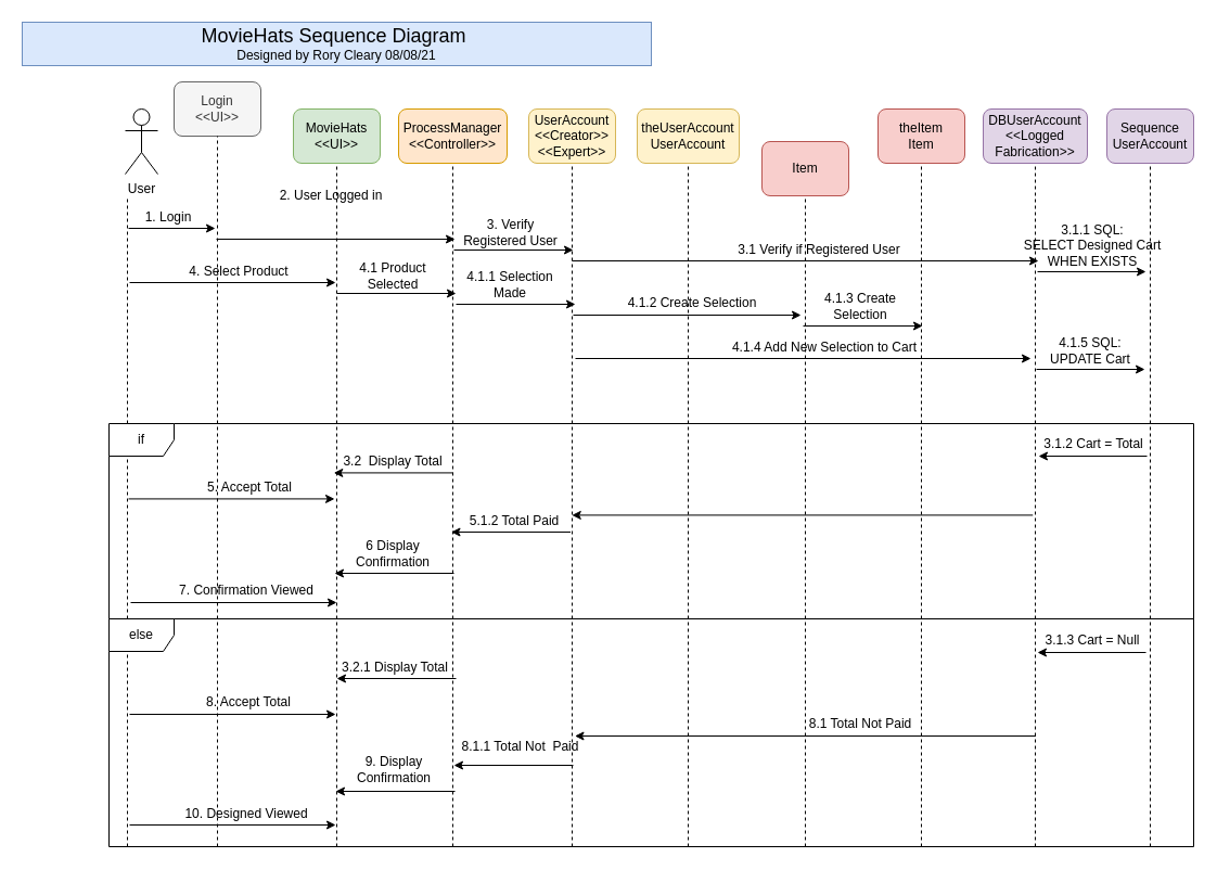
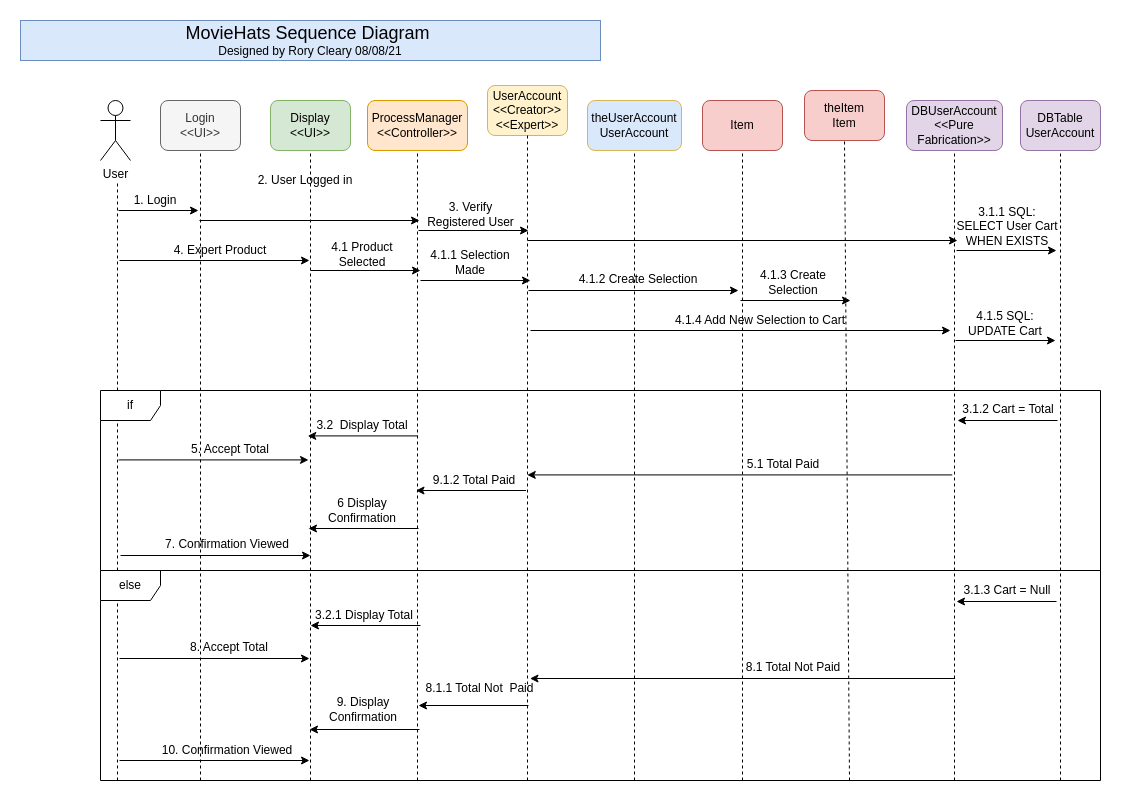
  <mxCell id="0" />
  <mxCell id="1" parent="0" />
- <mxCell id="2" value="User" style="shape=umlActor;verticalLabelPosition=bottom;verticalAlign=top;html=1;outlineConnect=0;" parent="1" vertex="1"><mxGeometry x="115" y="100" width="30" height="60" as="geometry" /></mxCell>
+ <mxCell id="2" value="User" style="shape=umlActor;verticalLabelPosition=bottom;verticalAlign=top;html=1;outlineConnect=0;" parent="1" vertex="1"><mxGeometry x="100" y="100" width="30" height="60" as="geometry" /></mxCell>
  <mxCell id="3" value="" style="endArrow=none;dashed=1;html=1;" parent="1" edge="1"><mxGeometry width="50" height="50" relative="1" as="geometry"><mxPoint x="117" y="780" as="sourcePoint" /><mxPoint x="117" y="180" as="targetPoint" /></mxGeometry></mxCell>
- <mxCell id="4" value="Login&lt;br&gt;&amp;lt;&amp;lt;UI&amp;gt;&amp;gt;" style="rounded=1;whiteSpace=wrap;html=1;fillColor=#f5f5f5;strokeColor=#666666;fontColor=#333333;" parent="1" vertex="1"><mxGeometry x="160" y="75" width="80" height="50" as="geometry" /></mxCell>
- <mxCell id="5" value="MovieHats&lt;br&gt;&amp;lt;&amp;lt;UI&amp;gt;&amp;gt;" style="rounded=1;whiteSpace=wrap;html=1;fillColor=#d5e8d4;strokeColor=#82b366;" parent="1" vertex="1"><mxGeometry x="270" y="100" width="80" height="50" as="geometry" /></mxCell>
+ <mxCell id="4" value="Login&lt;br&gt;&amp;lt;&amp;lt;UI&amp;gt;&amp;gt;" style="rounded=1;whiteSpace=wrap;html=1;fillColor=#f5f5f5;strokeColor=#666666;fontColor=#333333;" parent="1" vertex="1"><mxGeometry x="160" y="100" width="80" height="50" as="geometry" /></mxCell>
+ <mxCell id="5" value="Display&lt;br&gt;&amp;lt;&amp;lt;UI&amp;gt;&amp;gt;" style="rounded=1;whiteSpace=wrap;html=1;fillColor=#d5e8d4;strokeColor=#82b366;" parent="1" vertex="1"><mxGeometry x="270" y="100" width="80" height="50" as="geometry" /></mxCell>
  <mxCell id="6" value="ProcessManager&lt;br&gt;&amp;lt;&amp;lt;Controller&amp;gt;&amp;gt;" style="rounded=1;whiteSpace=wrap;html=1;fillColor=#ffe6cc;strokeColor=#d79b00;" parent="1" vertex="1"><mxGeometry x="367" y="100" width="100" height="50" as="geometry" /></mxCell>
- <mxCell id="7" value="UserAccount&lt;br&gt;&amp;lt;&amp;lt;Creator&amp;gt;&amp;gt;&lt;br&gt;&amp;lt;&amp;lt;Expert&amp;gt;&amp;gt;" style="rounded=1;whiteSpace=wrap;html=1;fillColor=#fff2cc;strokeColor=#d6b656;" parent="1" vertex="1"><mxGeometry x="487" y="100" width="80" height="50" as="geometry" /></mxCell>
- <mxCell id="8" value="theUserAccount&lt;br&gt;UserAccount" style="rounded=1;whiteSpace=wrap;html=1;fillColor=#fff2cc;strokeColor=#d6b656;" parent="1" vertex="1"><mxGeometry x="587" y="100" width="94" height="50" as="geometry" /></mxCell>
- <mxCell id="9" value="Item" style="rounded=1;whiteSpace=wrap;html=1;fillColor=#f8cecc;strokeColor=#b85450;" parent="1" vertex="1"><mxGeometry x="702" y="130" width="80" height="50" as="geometry" /></mxCell>
- <mxCell id="10" value="theItem&lt;br&gt;Item" style="rounded=1;whiteSpace=wrap;html=1;fillColor=#f8cecc;strokeColor=#b85450;" parent="1" vertex="1"><mxGeometry x="809" y="100" width="80" height="50" as="geometry" /></mxCell>
- <mxCell id="11" value="DBUserAccount&lt;br&gt;&amp;lt;&amp;lt;Logged Fabrication&amp;gt;&amp;gt;" style="rounded=1;whiteSpace=wrap;html=1;fillColor=#e1d5e7;strokeColor=#9673a6;" parent="1" vertex="1"><mxGeometry x="906" y="100" width="96" height="50" as="geometry" /></mxCell>
- <mxCell id="12" value="Sequence&lt;br&gt;UserAccount" style="rounded=1;whiteSpace=wrap;html=1;fillColor=#e1d5e7;strokeColor=#9673a6;" parent="1" vertex="1"><mxGeometry x="1020" y="100" width="80" height="50" as="geometry" /></mxCell>
+ <mxCell id="7" value="UserAccount&lt;br&gt;&amp;lt;&amp;lt;Creator&amp;gt;&amp;gt;&lt;br&gt;&amp;lt;&amp;lt;Expert&amp;gt;&amp;gt;" style="rounded=1;whiteSpace=wrap;html=1;fillColor=#fff2cc;strokeColor=#d6b656;" parent="1" vertex="1"><mxGeometry x="487" y="85" width="80" height="50" as="geometry" /></mxCell>
+ <mxCell id="8" value="theUserAccount&lt;br&gt;UserAccount" style="rounded=1;whiteSpace=wrap;html=1;fillColor=#dae8fc;strokeColor=#d6b656;" parent="1" vertex="1"><mxGeometry x="587" y="100" width="94" height="50" as="geometry" /></mxCell>
+ <mxCell id="9" value="Item" style="rounded=1;whiteSpace=wrap;html=1;fillColor=#f8cecc;strokeColor=#b85450;" parent="1" vertex="1"><mxGeometry x="702" y="100" width="80" height="50" as="geometry" /></mxCell>
+ <mxCell id="10" value="theItem&lt;br&gt;Item" style="rounded=1;whiteSpace=wrap;html=1;fillColor=#f8cecc;strokeColor=#b85450;" parent="1" vertex="1"><mxGeometry x="804" y="90" width="80" height="50" as="geometry" /></mxCell>
+ <mxCell id="11" value="DBUserAccount&lt;br&gt;&amp;lt;&amp;lt;Pure Fabrication&amp;gt;&amp;gt;" style="rounded=1;whiteSpace=wrap;html=1;fillColor=#e1d5e7;strokeColor=#9673a6;" parent="1" vertex="1"><mxGeometry x="906" y="100" width="96" height="50" as="geometry" /></mxCell>
+ <mxCell id="12" value="DBTable&lt;br&gt;UserAccount" style="rounded=1;whiteSpace=wrap;html=1;fillColor=#e1d5e7;strokeColor=#9673a6;" parent="1" vertex="1"><mxGeometry x="1020" y="100" width="80" height="50" as="geometry" /></mxCell>
  <mxCell id="13" value="" style="endArrow=none;dashed=1;html=1;entryX=0.5;entryY=1;entryDx=0;entryDy=0;" parent="1" target="5" edge="1"><mxGeometry width="50" height="50" relative="1" as="geometry"><mxPoint x="310" y="780" as="sourcePoint" /><mxPoint x="309.41" y="180" as="targetPoint" /></mxGeometry></mxCell>
  <mxCell id="14" value="" style="endArrow=none;dashed=1;html=1;entryX=0.5;entryY=1;entryDx=0;entryDy=0;" parent="1" target="6" edge="1"><mxGeometry width="50" height="50" relative="1" as="geometry"><mxPoint x="417" y="780" as="sourcePoint" /><mxPoint x="416.41" y="180" as="targetPoint" /></mxGeometry></mxCell>
  <mxCell id="15" value="" style="endArrow=none;dashed=1;html=1;entryX=0.5;entryY=1;entryDx=0;entryDy=0;" parent="1" target="7" edge="1"><mxGeometry width="50" height="50" relative="1" as="geometry"><mxPoint x="527" y="780" as="sourcePoint" /><mxPoint x="526.41" y="180" as="targetPoint" /></mxGeometry></mxCell>
  <mxCell id="16" value="" style="endArrow=none;dashed=1;html=1;entryX=0.5;entryY=1;entryDx=0;entryDy=0;" parent="1" target="8" edge="1"><mxGeometry width="50" height="50" relative="1" as="geometry"><mxPoint x="634" y="780" as="sourcePoint" /><mxPoint x="633.41" y="180" as="targetPoint" /></mxGeometry></mxCell>
  <mxCell id="17" value="" style="endArrow=none;dashed=1;html=1;entryX=0.5;entryY=1;entryDx=0;entryDy=0;" parent="1" target="9" edge="1"><mxGeometry width="50" height="50" relative="1" as="geometry"><mxPoint x="742" y="780" as="sourcePoint" /><mxPoint x="741.41" y="180" as="targetPoint" /></mxGeometry></mxCell>
  <mxCell id="18" value="" style="endArrow=none;dashed=1;html=1;entryX=0.5;entryY=1;entryDx=0;entryDy=0;" parent="1" target="10" edge="1"><mxGeometry width="50" height="50" relative="1" as="geometry"><mxPoint x="849" y="780" as="sourcePoint" /><mxPoint x="848.41" y="180" as="targetPoint" /></mxGeometry></mxCell>
  <mxCell id="19" value="" style="endArrow=none;dashed=1;html=1;entryX=0.5;entryY=1;entryDx=0;entryDy=0;" parent="1" target="11" edge="1"><mxGeometry width="50" height="50" relative="1" as="geometry"><mxPoint x="954" y="780" as="sourcePoint" /><mxPoint x="953.41" y="180" as="targetPoint" /></mxGeometry></mxCell>
  <mxCell id="20" value="" style="endArrow=none;dashed=1;html=1;entryX=0.5;entryY=1;entryDx=0;entryDy=0;" parent="1" target="12" edge="1"><mxGeometry width="50" height="50" relative="1" as="geometry"><mxPoint x="1060" y="780" as="sourcePoint" /><mxPoint x="1059.41" y="180" as="targetPoint" /></mxGeometry></mxCell>
  <mxCell id="21" value="" style="endArrow=none;dashed=1;html=1;entryX=0.5;entryY=1;entryDx=0;entryDy=0;" parent="1" target="4" edge="1"><mxGeometry width="50" height="50" relative="1" as="geometry"><mxPoint x="200" y="780" as="sourcePoint" /><mxPoint x="199.41" y="180" as="targetPoint" /></mxGeometry></mxCell>
  <mxCell id="22" value="" style="endArrow=classic;html=1;" parent="1" edge="1"><mxGeometry width="50" height="50" relative="1" as="geometry"><mxPoint x="118" y="210" as="sourcePoint" /><mxPoint x="198" y="210" as="targetPoint" /></mxGeometry></mxCell>
  <mxCell id="23" value="1. Login" style="text;html=1;strokeColor=none;fillColor=none;align=center;verticalAlign=middle;whiteSpace=wrap;rounded=0;" parent="1" vertex="1"><mxGeometry x="130" y="190" width="50" height="20" as="geometry" /></mxCell>
  <mxCell id="24" value="" style="endArrow=classic;html=1;" parent="1" edge="1"><mxGeometry width="50" height="50" relative="1" as="geometry"><mxPoint x="199" y="220" as="sourcePoint" /><mxPoint x="419" y="220" as="targetPoint" /></mxGeometry></mxCell>
  <mxCell id="25" value="2. User Logged in" style="text;html=1;strokeColor=none;fillColor=none;align=center;verticalAlign=middle;whiteSpace=wrap;rounded=0;" parent="1" vertex="1"><mxGeometry x="250" y="170" width="110" height="20" as="geometry" /></mxCell>
  <mxCell id="26" value="&lt;font style=&quot;font-size: 18px&quot;&gt;MovieHats Sequence Diagram&amp;nbsp;&lt;/font&gt;&lt;br&gt;Designed by Rory Cleary 08/08/21" style="rounded=0;whiteSpace=wrap;html=1;fillColor=#dae8fc;strokeColor=#6c8ebf;" parent="1" vertex="1"><mxGeometry width="580" height="40" as="geometry" x="20" y="20" /></mxCell>
  <mxCell id="27" value="" style="endArrow=classic;html=1;" parent="1" edge="1"><mxGeometry width="50" height="50" relative="1" as="geometry"><mxPoint x="418" y="230" as="sourcePoint" /><mxPoint x="528" y="230" as="targetPoint" /></mxGeometry></mxCell>
  <mxCell id="28" value="3. Verify Registered User" style="text;html=1;strokeColor=none;fillColor=none;align=center;verticalAlign=middle;whiteSpace=wrap;rounded=0;" parent="1" vertex="1"><mxGeometry x="419" y="199" width="103" height="30" as="geometry" /></mxCell>
  <mxCell id="29" value="" style="endArrow=classic;html=1;" parent="1" edge="1"><mxGeometry width="50" height="50" relative="1" as="geometry"><mxPoint x="527" y="240" as="sourcePoint" /><mxPoint x="957" y="240" as="targetPoint" /></mxGeometry></mxCell>
- <mxCell id="30" value="3.1 Verify if Registered User" style="text;html=1;strokeColor=none;fillColor=none;align=center;verticalAlign=middle;whiteSpace=wrap;rounded=0;" parent="1" vertex="1"><mxGeometry x="655" y="220" width="200" height="20" as="geometry" /></mxCell>
  <mxCell id="31" value="" style="endArrow=classic;html=1;" parent="1" edge="1"><mxGeometry width="50" height="50" relative="1" as="geometry"><mxPoint x="956" y="250" as="sourcePoint" /><mxPoint x="1056" y="250" as="targetPoint" /></mxGeometry></mxCell>
- <mxCell id="32" value="3.1.1 SQL:&lt;br&gt;SELECT Designed Cart WHEN EXISTS" style="text;html=1;strokeColor=none;fillColor=none;align=center;verticalAlign=middle;whiteSpace=wrap;rounded=0;" parent="1" vertex="1"><mxGeometry x="942" y="206" width="130" height="40" as="geometry" /></mxCell>
+ <mxCell id="32" value="3.1.1 SQL:&lt;br&gt;SELECT User Cart WHEN EXISTS" style="text;html=1;strokeColor=none;fillColor=none;align=center;verticalAlign=middle;whiteSpace=wrap;rounded=0;" parent="1" vertex="1"><mxGeometry x="942" y="206" width="130" height="40" as="geometry" /></mxCell>
  <mxCell id="33" value="" style="endArrow=classic;html=1;" parent="1" edge="1"><mxGeometry width="50" height="50" relative="1" as="geometry"><mxPoint x="119" y="260" as="sourcePoint" /><mxPoint x="309" y="260" as="targetPoint" /></mxGeometry></mxCell>
- <mxCell id="34" value="4. Select Product" style="text;html=1;strokeColor=none;fillColor=none;align=center;verticalAlign=middle;whiteSpace=wrap;rounded=0;" parent="1" vertex="1"><mxGeometry x="160" y="240" width="120" height="20" as="geometry" /></mxCell>
+ <mxCell id="34" value="4. Expert Product" style="text;html=1;strokeColor=none;fillColor=none;align=center;verticalAlign=middle;whiteSpace=wrap;rounded=0;" parent="1" vertex="1"><mxGeometry x="160" y="240" width="120" height="20" as="geometry" /></mxCell>
  <mxCell id="35" value="" style="endArrow=classic;html=1;" parent="1" edge="1"><mxGeometry width="50" height="50" relative="1" as="geometry"><mxPoint x="310" y="270" as="sourcePoint" /><mxPoint x="420" y="270" as="targetPoint" /></mxGeometry></mxCell>
  <mxCell id="36" value="4.1 Product Selected" style="text;html=1;strokeColor=none;fillColor=none;align=center;verticalAlign=middle;whiteSpace=wrap;rounded=0;" parent="1" vertex="1"><mxGeometry x="312" y="244" width="100" height="20" as="geometry" /></mxCell>
  <mxCell id="37" value="" style="endArrow=classic;html=1;" parent="1" edge="1"><mxGeometry width="50" height="50" relative="1" as="geometry"><mxPoint x="420" y="280" as="sourcePoint" /><mxPoint x="530" y="280" as="targetPoint" /></mxGeometry></mxCell>
  <mxCell id="38" value="4.1.1 Selection Made" style="text;html=1;strokeColor=none;fillColor=none;align=center;verticalAlign=middle;whiteSpace=wrap;rounded=0;" parent="1" vertex="1"><mxGeometry x="420" y="247" width="100" height="30" as="geometry" /></mxCell>
  <mxCell id="39" value="" style="endArrow=classic;html=1;" parent="1" edge="1"><mxGeometry width="50" height="50" relative="1" as="geometry"><mxPoint x="528" y="290" as="sourcePoint" /><mxPoint x="738" y="290" as="targetPoint" /></mxGeometry></mxCell>
  <mxCell id="40" value="4.1.2 Create Selection" style="text;html=1;strokeColor=none;fillColor=none;align=center;verticalAlign=middle;whiteSpace=wrap;rounded=0;" parent="1" vertex="1"><mxGeometry x="548" y="269" width="180" height="20" as="geometry" /></mxCell>
  <mxCell id="41" value="" style="endArrow=classic;html=1;" parent="1" edge="1"><mxGeometry width="50" height="50" relative="1" as="geometry"><mxPoint x="740" y="300" as="sourcePoint" /><mxPoint x="850" y="300" as="targetPoint" /></mxGeometry></mxCell>
  <mxCell id="42" value="4.1.3 Create Selection" style="text;html=1;strokeColor=none;fillColor=none;align=center;verticalAlign=middle;whiteSpace=wrap;rounded=0;" parent="1" vertex="1"><mxGeometry x="743" y="264.5" width="100" height="35" as="geometry" /></mxCell>
  <mxCell id="43" value="" style="endArrow=classic;html=1;" parent="1" edge="1"><mxGeometry width="50" height="50" relative="1" as="geometry"><mxPoint x="530" y="330" as="sourcePoint" /><mxPoint x="950" y="330" as="targetPoint" /></mxGeometry></mxCell>
  <mxCell id="44" value="4.1.4 Add New Selection to Cart" style="text;html=1;strokeColor=none;fillColor=none;align=center;verticalAlign=middle;whiteSpace=wrap;rounded=0;" parent="1" vertex="1"><mxGeometry x="610" y="310" width="300" height="20" as="geometry" /></mxCell>
  <mxCell id="45" value="" style="endArrow=classic;html=1;" parent="1" edge="1"><mxGeometry width="50" height="50" relative="1" as="geometry"><mxPoint x="955" y="340" as="sourcePoint" /><mxPoint x="1055" y="340" as="targetPoint" /></mxGeometry></mxCell>
  <mxCell id="46" value="4.1.5 SQL: UPDATE Cart" style="text;html=1;strokeColor=none;fillColor=none;align=center;verticalAlign=middle;whiteSpace=wrap;rounded=0;" parent="1" vertex="1"><mxGeometry x="960" y="302.5" width="90" height="40.5" as="geometry" /></mxCell>
  <mxCell id="47" value="if" style="shape=umlFrame;whiteSpace=wrap;html=1;" parent="1" vertex="1"><mxGeometry x="100" y="390" width="1000" height="180" as="geometry" /></mxCell>
  <mxCell id="48" value="" style="endArrow=classic;html=1;" parent="1" edge="1"><mxGeometry width="50" height="50" relative="1" as="geometry"><mxPoint x="1057" y="420" as="sourcePoint" /><mxPoint x="957" y="420" as="targetPoint" /></mxGeometry></mxCell>
  <mxCell id="49" value="3.1.2 Cart = Total" style="text;html=1;strokeColor=none;fillColor=none;align=center;verticalAlign=middle;whiteSpace=wrap;rounded=0;" parent="1" vertex="1"><mxGeometry x="958" y="399" width="100" height="20" as="geometry" /></mxCell>
  <mxCell id="50" value="" style="endArrow=classic;html=1;" parent="1" edge="1"><mxGeometry width="50" height="50" relative="1" as="geometry"><mxPoint x="951.75" y="474.41" as="sourcePoint" /><mxPoint x="526.75" y="474.41" as="targetPoint" /></mxGeometry></mxCell>
+ <mxCell id="51" value="5.1 Total Paid" style="text;html=1;strokeColor=none;fillColor=none;align=center;verticalAlign=middle;whiteSpace=wrap;rounded=0;" parent="1" vertex="1"><mxGeometry x="738" y="454" width="90" height="20" as="geometry" /></mxCell>
  <mxCell id="52" value="" style="endArrow=classic;html=1;" parent="1" edge="1"><mxGeometry width="50" height="50" relative="1" as="geometry"><mxPoint x="525.5" y="490" as="sourcePoint" /><mxPoint x="415.5" y="490" as="targetPoint" /></mxGeometry></mxCell>
- <mxCell id="53" value="5.1.2 Total Paid" style="text;html=1;strokeColor=none;fillColor=none;align=center;verticalAlign=middle;whiteSpace=wrap;rounded=0;" parent="1" vertex="1"><mxGeometry x="424.25" y="470" width="100" height="20" as="geometry" /></mxCell>
+ <mxCell id="53" value="9.1.2 Total Paid" style="text;html=1;strokeColor=none;fillColor=none;align=center;verticalAlign=middle;whiteSpace=wrap;rounded=0;" parent="1" vertex="1"><mxGeometry x="424.25" y="470" width="100" height="20" as="geometry" /></mxCell>
  <mxCell id="54" value="" style="endArrow=classic;html=1;" parent="1" edge="1"><mxGeometry width="50" height="50" relative="1" as="geometry"><mxPoint x="417.25" y="435.41" as="sourcePoint" /><mxPoint x="307.25" y="435.41" as="targetPoint" /></mxGeometry></mxCell>
  <mxCell id="55" value="6 Display Confirmation" style="text;html=1;strokeColor=none;fillColor=none;align=center;verticalAlign=middle;whiteSpace=wrap;rounded=0;" parent="1" vertex="1"><mxGeometry x="312" y="500" width="100" height="20" as="geometry" /></mxCell>
  <mxCell id="56" value="" style="endArrow=classic;html=1;" parent="1" edge="1"><mxGeometry width="50" height="50" relative="1" as="geometry"><mxPoint x="1056" y="601" as="sourcePoint" /><mxPoint x="956" y="601" as="targetPoint" /></mxGeometry></mxCell>
  <mxCell id="57" value="3.1.3 Cart = Null" style="text;html=1;strokeColor=none;fillColor=none;align=center;verticalAlign=middle;whiteSpace=wrap;rounded=0;" parent="1" vertex="1"><mxGeometry x="962" y="580" width="90" height="20" as="geometry" /></mxCell>
  <mxCell id="58" value="" style="endArrow=classic;html=1;" parent="1" edge="1"><mxGeometry width="50" height="50" relative="1" as="geometry"><mxPoint x="954.5" y="678" as="sourcePoint" /><mxPoint x="529.5" y="678" as="targetPoint" /></mxGeometry></mxCell>
  <mxCell id="59" value="8.1 Total Not Paid" style="text;html=1;strokeColor=none;fillColor=none;align=center;verticalAlign=middle;whiteSpace=wrap;rounded=0;" parent="1" vertex="1"><mxGeometry x="742" y="657" width="101.5" height="20" as="geometry" /></mxCell>
  <mxCell id="60" value="8.1.1 Total Not&amp;nbsp; Paid" style="text;html=1;strokeColor=none;fillColor=none;align=center;verticalAlign=middle;whiteSpace=wrap;rounded=0;" parent="1" vertex="1"><mxGeometry x="424.25" y="678" width="110.5" height="20" as="geometry" /></mxCell>
  <mxCell id="61" value="" style="endArrow=classic;html=1;" parent="1" edge="1"><mxGeometry width="50" height="50" relative="1" as="geometry"><mxPoint x="528" y="705" as="sourcePoint" /><mxPoint x="418" y="705" as="targetPoint" /></mxGeometry></mxCell>
  <mxCell id="62" value="" style="endArrow=classic;html=1;" parent="1" edge="1"><mxGeometry width="50" height="50" relative="1" as="geometry"><mxPoint x="118" y="459.41" as="sourcePoint" /><mxPoint x="308" y="459.41" as="targetPoint" /></mxGeometry></mxCell>
  <mxCell id="63" value="5. Accept Total" style="text;html=1;strokeColor=none;fillColor=none;align=center;verticalAlign=middle;whiteSpace=wrap;rounded=0;" parent="1" vertex="1"><mxGeometry x="160" y="439" width="140" height="20" as="geometry" /></mxCell>
  <mxCell id="64" value="3.2.1 Display Total" style="text;html=1;strokeColor=none;fillColor=none;align=center;verticalAlign=middle;whiteSpace=wrap;rounded=0;" parent="1" vertex="1"><mxGeometry x="313" y="605" width="102" height="20" as="geometry" /></mxCell>
  <mxCell id="65" value="" style="endArrow=classic;html=1;" parent="1" edge="1"><mxGeometry width="50" height="50" relative="1" as="geometry"><mxPoint x="119" y="658" as="sourcePoint" /><mxPoint x="309" y="658" as="targetPoint" /></mxGeometry></mxCell>
  <mxCell id="66" value="8. Accept Total" style="text;html=1;strokeColor=none;fillColor=none;align=center;verticalAlign=middle;whiteSpace=wrap;rounded=0;" parent="1" vertex="1"><mxGeometry x="159" y="637" width="140" height="20" as="geometry" /></mxCell>
  <mxCell id="67" value="9. Display Confirmation" style="text;html=1;strokeColor=none;fillColor=none;align=center;verticalAlign=middle;whiteSpace=wrap;rounded=0;" parent="1" vertex="1"><mxGeometry x="313" y="699" width="100" height="20" as="geometry" /></mxCell>
  <mxCell id="68" value="" style="endArrow=classic;html=1;" parent="1" edge="1"><mxGeometry width="50" height="50" relative="1" as="geometry"><mxPoint x="419" y="729" as="sourcePoint" /><mxPoint x="309" y="729" as="targetPoint" /></mxGeometry></mxCell>
  <mxCell id="69" value="else" style="shape=umlFrame;whiteSpace=wrap;html=1;" parent="1" vertex="1"><mxGeometry x="100" y="570" width="1000" height="210" as="geometry" /></mxCell>
  <mxCell id="70" value="3.2&amp;nbsp; Display Total" style="text;html=1;strokeColor=none;fillColor=none;align=center;verticalAlign=middle;whiteSpace=wrap;rounded=0;" parent="1" vertex="1"><mxGeometry x="312" y="415" width="100" height="20" as="geometry" /></mxCell>
  <mxCell id="71" value="" style="endArrow=classic;html=1;" parent="1" edge="1"><mxGeometry width="50" height="50" relative="1" as="geometry"><mxPoint x="418" y="528" as="sourcePoint" /><mxPoint x="308" y="528" as="targetPoint" /></mxGeometry></mxCell>
  <mxCell id="72" value="" style="endArrow=classic;html=1;" parent="1" edge="1"><mxGeometry width="50" height="50" relative="1" as="geometry"><mxPoint x="420" y="625" as="sourcePoint" /><mxPoint x="310" y="625" as="targetPoint" /></mxGeometry></mxCell>
  <mxCell id="73" value="7. Confirmation Viewed" style="text;html=1;strokeColor=none;fillColor=none;align=center;verticalAlign=middle;whiteSpace=wrap;rounded=0;" parent="1" vertex="1"><mxGeometry x="157" y="534" width="140" height="20" as="geometry" /></mxCell>
  <mxCell id="74" value="" style="endArrow=classic;html=1;" parent="1" edge="1"><mxGeometry width="50" height="50" relative="1" as="geometry"><mxPoint x="120" y="555" as="sourcePoint" /><mxPoint x="310" y="555" as="targetPoint" /></mxGeometry></mxCell>
- <mxCell id="75" value="10. Designed Viewed" style="text;html=1;strokeColor=none;fillColor=none;align=center;verticalAlign=middle;whiteSpace=wrap;rounded=0;" parent="1" vertex="1"><mxGeometry x="157" y="740" width="140" height="20" as="geometry" /></mxCell>
+ <mxCell id="75" value="10. Confirmation Viewed" style="text;html=1;strokeColor=none;fillColor=none;align=center;verticalAlign=middle;whiteSpace=wrap;rounded=0;" parent="1" vertex="1"><mxGeometry x="157" y="740" width="140" height="20" as="geometry" /></mxCell>
  <mxCell id="76" value="" style="endArrow=classic;html=1;" parent="1" edge="1"><mxGeometry width="50" height="50" relative="1" as="geometry"><mxPoint x="119" y="760" as="sourcePoint" /><mxPoint x="309" y="760" as="targetPoint" /></mxGeometry></mxCell>
